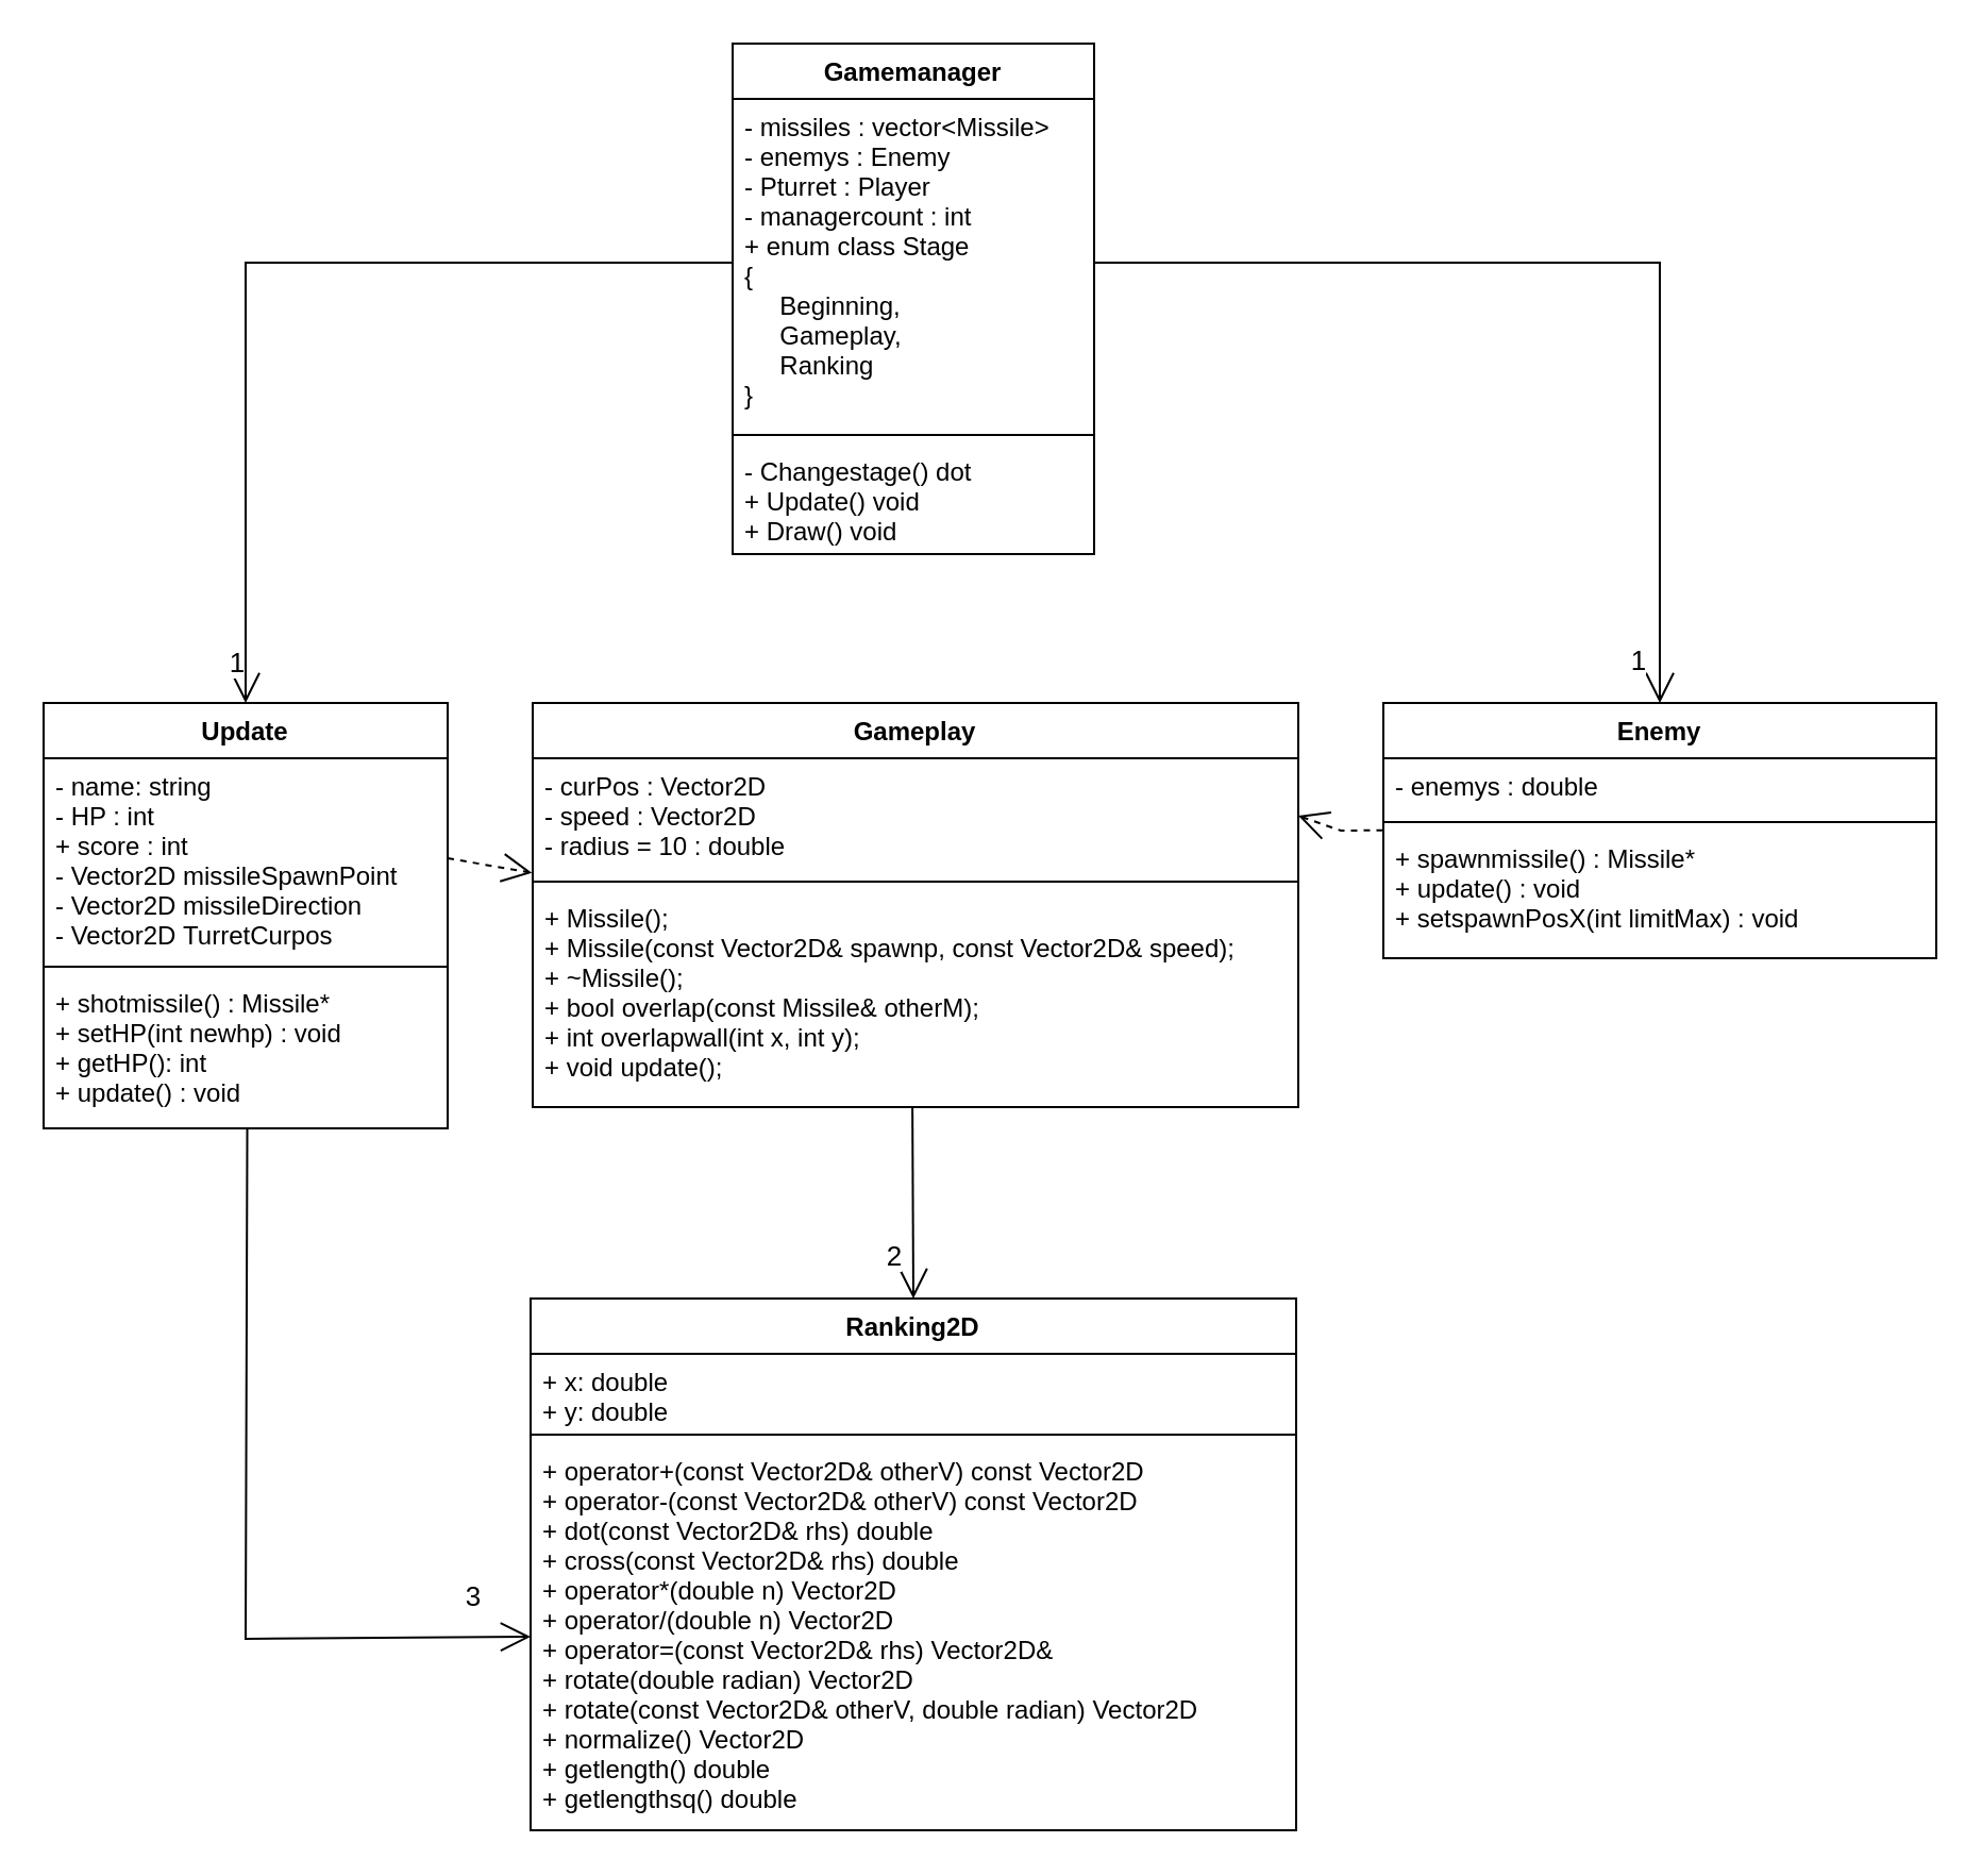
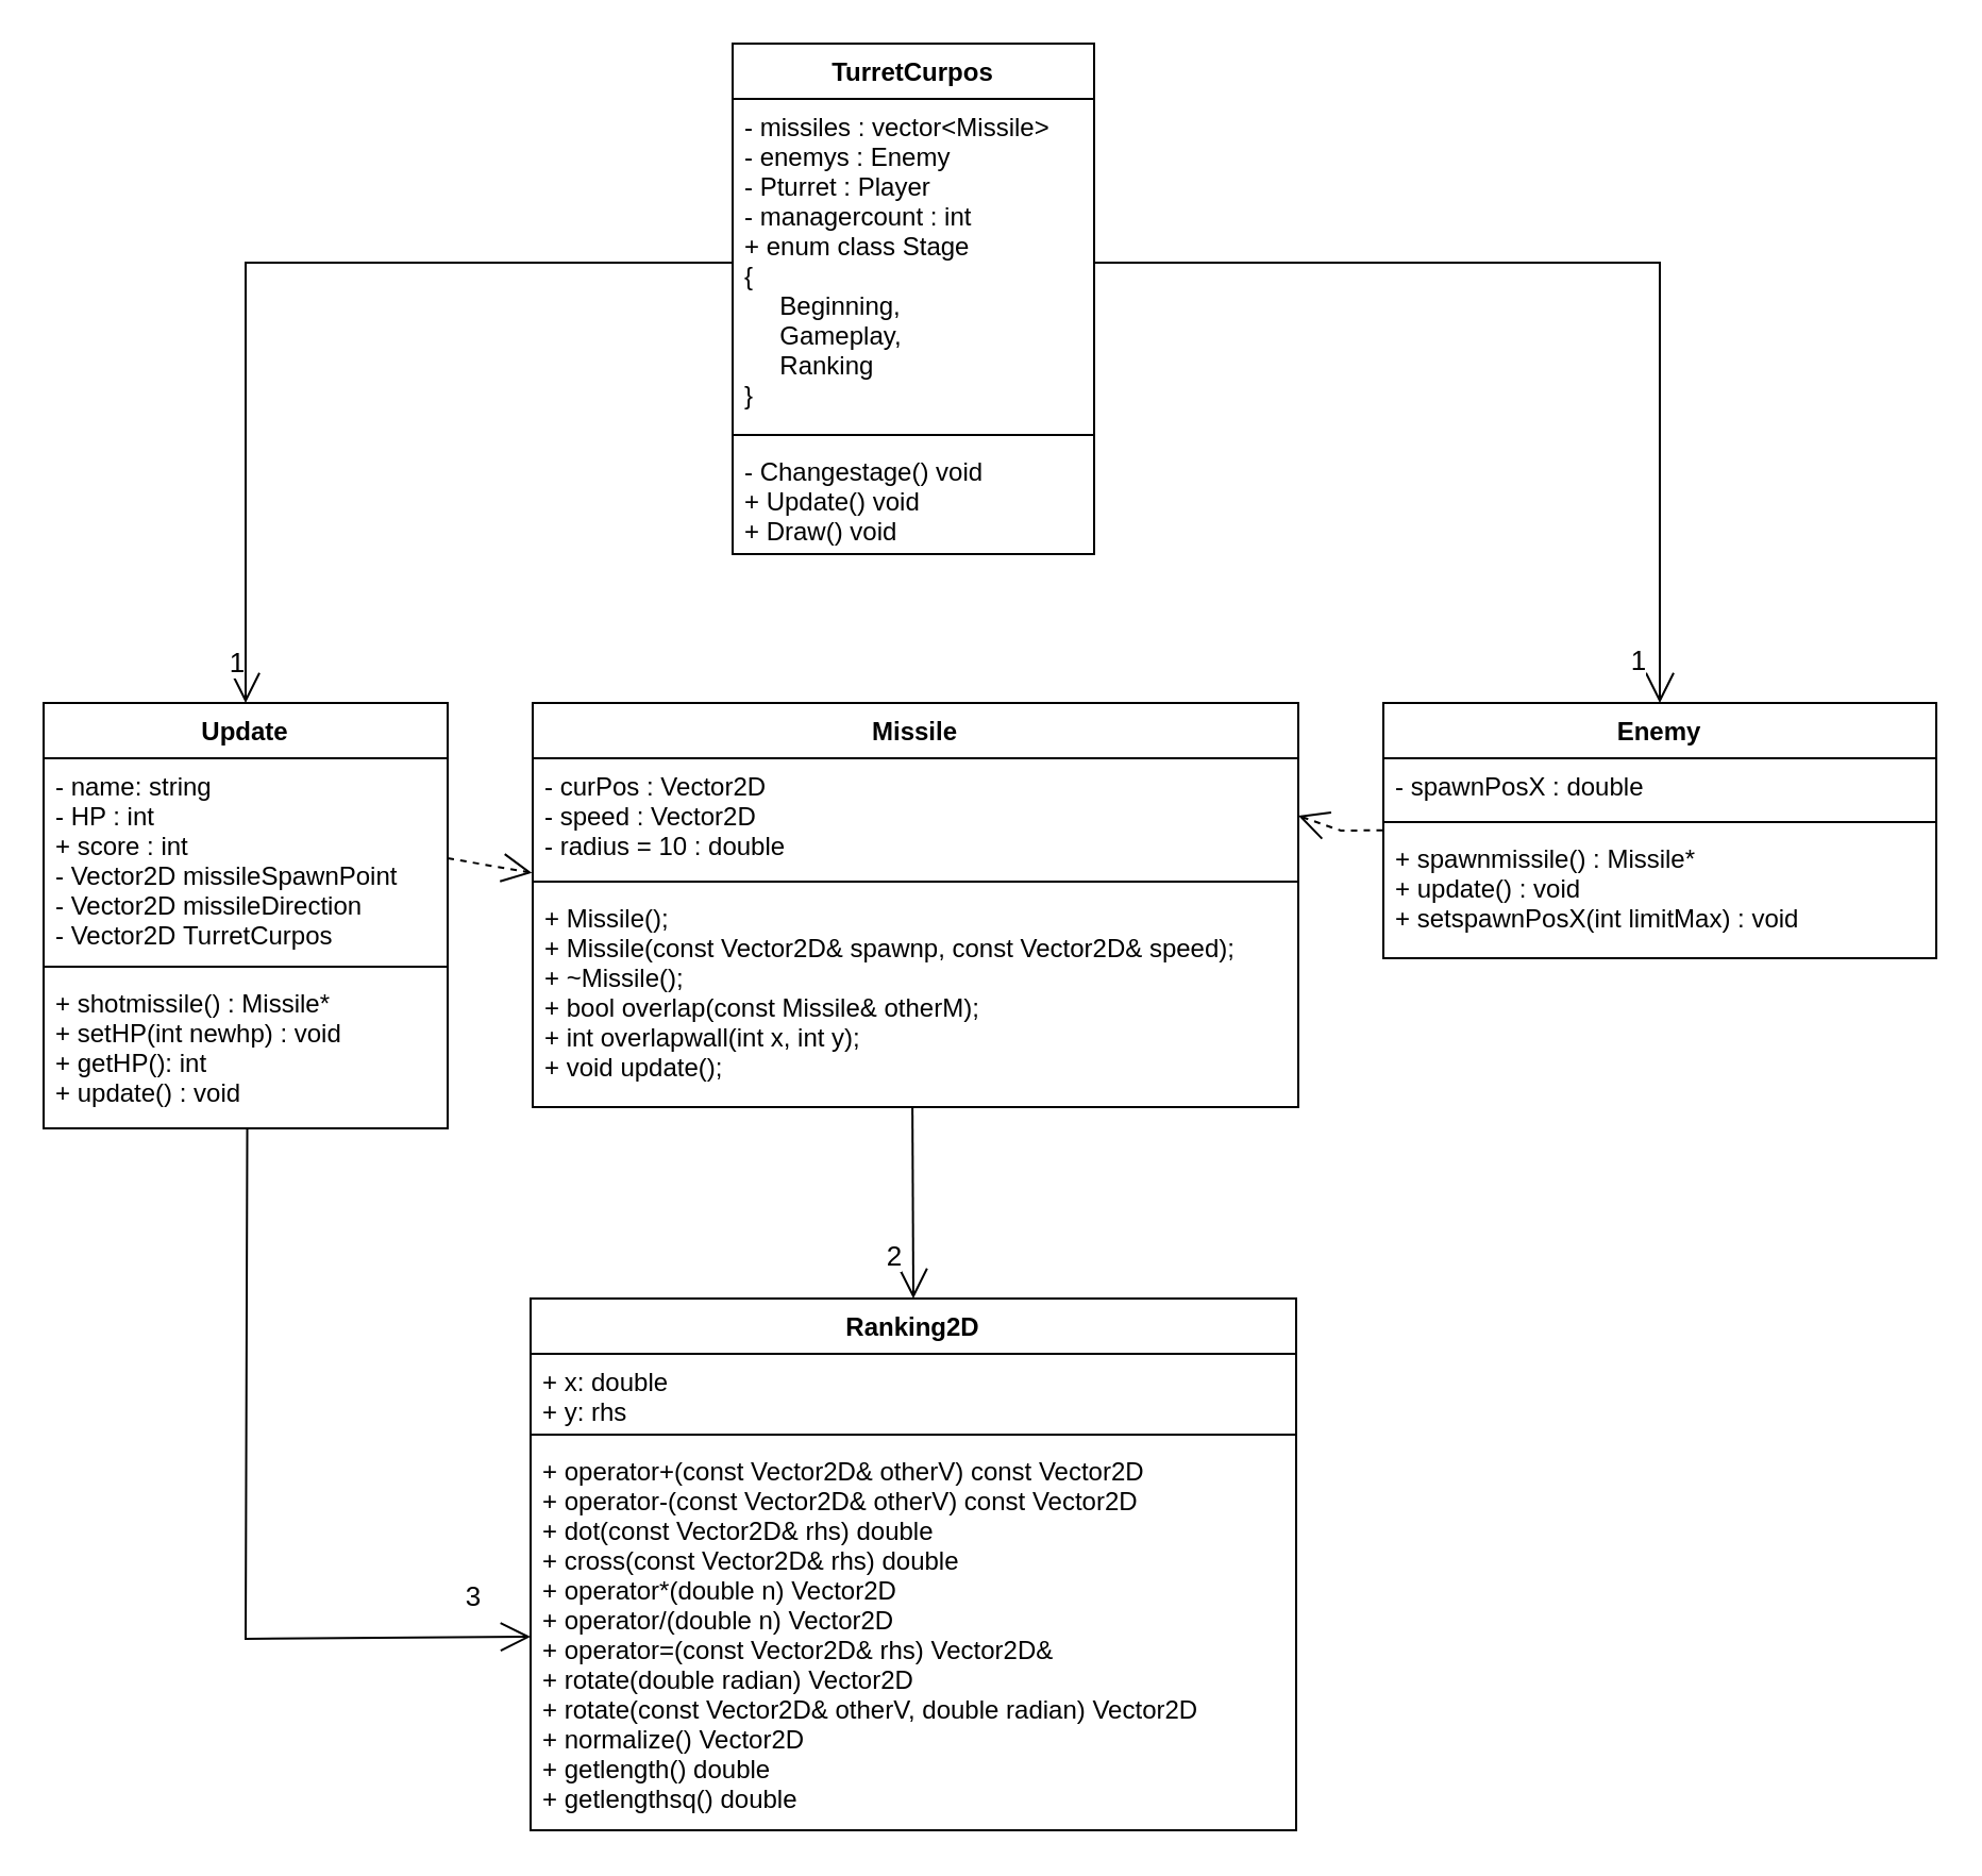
  <mxCell id="0" />
  <mxCell id="1" parent="0" />
- <mxCell id="2" value="Gamemanager" style="swimlane;fontStyle=1;align=center;verticalAlign=top;childLayout=stackLayout;horizontal=1;startSize=26;horizontalStack=0;resizeParent=1;resizeParentMax=0;resizeLast=0;collapsible=1;marginBottom=0;" vertex="1" parent="1"><mxGeometry x="344" y="20" width="170" height="240" as="geometry" /></mxCell>
+ <mxCell id="2" value="TurretCurpos" style="swimlane;fontStyle=1;align=center;verticalAlign=top;childLayout=stackLayout;horizontal=1;startSize=26;horizontalStack=0;resizeParent=1;resizeParentMax=0;resizeLast=0;collapsible=1;marginBottom=0;" vertex="1" parent="1"><mxGeometry x="344" y="20" width="170" height="240" as="geometry" /></mxCell>
  <mxCell id="3" value="- missiles : vector&lt;Missile&gt;&#10;- enemys : Enemy&#10;- Pturret : Player &#10;- managercount : int&#10;+ enum class Stage&#10;{    &#10;     Beginning,&#10;     Gameplay,&#10;     Ranking&#10;}" style="text;strokeColor=none;fillColor=none;align=left;verticalAlign=top;spacingLeft=4;spacingRight=4;overflow=hidden;rotatable=0;points=[[0,0.5],[1,0.5]];portConstraint=eastwest;fontStyle=0" vertex="1" parent="2"><mxGeometry y="26" width="170" height="154" as="geometry" /></mxCell>
  <mxCell id="4" value="" style="line;strokeWidth=1;fillColor=none;align=left;verticalAlign=middle;spacingTop=-1;spacingLeft=3;spacingRight=3;rotatable=0;labelPosition=right;points=[];portConstraint=eastwest;" vertex="1" parent="2"><mxGeometry y="180" width="170" height="8" as="geometry" /></mxCell>
- <mxCell id="5" value="- Changestage() dot&#10;+ Update() void&#10;+ Draw() void" style="text;strokeColor=none;fillColor=none;align=left;verticalAlign=top;spacingLeft=4;spacingRight=4;overflow=hidden;rotatable=0;points=[[0,0.5],[1,0.5]];portConstraint=eastwest;" vertex="1" parent="2"><mxGeometry y="188" width="170" height="52" as="geometry" /></mxCell>
+ <mxCell id="5" value="- Changestage() void&#10;+ Update() void&#10;+ Draw() void" style="text;strokeColor=none;fillColor=none;align=left;verticalAlign=top;spacingLeft=4;spacingRight=4;overflow=hidden;rotatable=0;points=[[0,0.5],[1,0.5]];portConstraint=eastwest;" vertex="1" parent="2"><mxGeometry y="188" width="170" height="52" as="geometry" /></mxCell>
  <mxCell id="6" value="Ranking2D" style="swimlane;fontStyle=1;align=center;verticalAlign=top;childLayout=stackLayout;horizontal=1;startSize=26;horizontalStack=0;resizeParent=1;resizeParentMax=0;resizeLast=0;collapsible=1;marginBottom=0;" vertex="1" parent="1"><mxGeometry x="249" y="610" width="360" height="250" as="geometry" /></mxCell>
- <mxCell id="7" value="+ x: double&#10;+ y: double&#10;" style="text;strokeColor=none;fillColor=none;align=left;verticalAlign=top;spacingLeft=4;spacingRight=4;overflow=hidden;rotatable=0;points=[[0,0.5],[1,0.5]];portConstraint=eastwest;" vertex="1" parent="6"><mxGeometry y="26" width="360" height="34" as="geometry" /></mxCell>
+ <mxCell id="7" value="+ x: double&#10;+ y: rhs&#10;" style="text;strokeColor=none;fillColor=none;align=left;verticalAlign=top;spacingLeft=4;spacingRight=4;overflow=hidden;rotatable=0;points=[[0,0.5],[1,0.5]];portConstraint=eastwest;" vertex="1" parent="6"><mxGeometry y="26" width="360" height="34" as="geometry" /></mxCell>
  <mxCell id="8" value="" style="line;strokeWidth=1;fillColor=none;align=left;verticalAlign=middle;spacingTop=-1;spacingLeft=3;spacingRight=3;rotatable=0;labelPosition=right;points=[];portConstraint=eastwest;" vertex="1" parent="6"><mxGeometry y="60" width="360" height="8" as="geometry" /></mxCell>
  <mxCell id="9" value="+ operator+(const Vector2D&amp; otherV) const Vector2D&#10;+ operator-(const Vector2D&amp; otherV) const Vector2D&#10;+ dot(const Vector2D&amp; rhs) double&#10;+ cross(const Vector2D&amp; rhs) double&#10;+ operator*(double n) Vector2D&#10;+ operator/(double n) Vector2D&#10;+ operator=(const Vector2D&amp; rhs) Vector2D&amp;&#10;+ rotate(double radian) Vector2D &#10;+ rotate(const Vector2D&amp; otherV, double radian) Vector2D &#10;+ normalize() Vector2D &#10;+ getlength() double &#10;+ getlengthsq() double" style="text;strokeColor=none;fillColor=none;align=left;verticalAlign=top;spacingLeft=4;spacingRight=4;overflow=hidden;rotatable=0;points=[[0,0.5],[1,0.5]];portConstraint=eastwest;" vertex="1" parent="6"><mxGeometry y="68" width="360" height="182" as="geometry" /></mxCell>
- <mxCell id="10" value="Gameplay" style="swimlane;fontStyle=1;align=center;verticalAlign=top;childLayout=stackLayout;horizontal=1;startSize=26;horizontalStack=0;resizeParent=1;resizeParentMax=0;resizeLast=0;collapsible=1;marginBottom=0;" vertex="1" parent="1"><mxGeometry x="250" y="330" width="360" height="190" as="geometry" /></mxCell>
+ <mxCell id="10" value="Missile" style="swimlane;fontStyle=1;align=center;verticalAlign=top;childLayout=stackLayout;horizontal=1;startSize=26;horizontalStack=0;resizeParent=1;resizeParentMax=0;resizeLast=0;collapsible=1;marginBottom=0;" vertex="1" parent="1"><mxGeometry x="250" y="330" width="360" height="190" as="geometry" /></mxCell>
  <mxCell id="11" value="- curPos : Vector2D&#10;- speed : Vector2D &#10;- radius = 10 : double " style="text;strokeColor=none;fillColor=none;align=left;verticalAlign=top;spacingLeft=4;spacingRight=4;overflow=hidden;rotatable=0;points=[[0,0.5],[1,0.5]];portConstraint=eastwest;" vertex="1" parent="10"><mxGeometry y="26" width="360" height="54" as="geometry" /></mxCell>
  <mxCell id="12" value="" style="line;strokeWidth=1;fillColor=none;align=left;verticalAlign=middle;spacingTop=-1;spacingLeft=3;spacingRight=3;rotatable=0;labelPosition=right;points=[];portConstraint=eastwest;" vertex="1" parent="10"><mxGeometry y="80" width="360" height="8" as="geometry" /></mxCell>
  <mxCell id="13" value="+ Missile();&#10;+ Missile(const Vector2D&amp; spawnp, const Vector2D&amp; speed);&#10;+ ~Missile();&#10;+ bool overlap(const Missile&amp; otherM);&#10;+ int overlapwall(int x, int y);&#10;+ void update();&#10;" style="text;strokeColor=none;fillColor=none;align=left;verticalAlign=top;spacingLeft=4;spacingRight=4;overflow=hidden;rotatable=0;points=[[0,0.5],[1,0.5]];portConstraint=eastwest;" vertex="1" parent="10"><mxGeometry y="88" width="360" height="102" as="geometry" /></mxCell>
  <mxCell id="14" value="Enemy" style="swimlane;fontStyle=1;align=center;verticalAlign=top;childLayout=stackLayout;horizontal=1;startSize=26;horizontalStack=0;resizeParent=1;resizeParentMax=0;resizeLast=0;collapsible=1;marginBottom=0;" vertex="1" parent="1"><mxGeometry x="650" y="330" width="260" height="120" as="geometry" /></mxCell>
- <mxCell id="15" value="- enemys : double " style="text;strokeColor=none;fillColor=none;align=left;verticalAlign=top;spacingLeft=4;spacingRight=4;overflow=hidden;rotatable=0;points=[[0,0.5],[1,0.5]];portConstraint=eastwest;" vertex="1" parent="14"><mxGeometry y="26" width="260" height="26" as="geometry" /></mxCell>
+ <mxCell id="15" value="- spawnPosX : double " style="text;strokeColor=none;fillColor=none;align=left;verticalAlign=top;spacingLeft=4;spacingRight=4;overflow=hidden;rotatable=0;points=[[0,0.5],[1,0.5]];portConstraint=eastwest;" vertex="1" parent="14"><mxGeometry y="26" width="260" height="26" as="geometry" /></mxCell>
  <mxCell id="16" value="" style="line;strokeWidth=1;fillColor=none;align=left;verticalAlign=middle;spacingTop=-1;spacingLeft=3;spacingRight=3;rotatable=0;labelPosition=right;points=[];portConstraint=eastwest;" vertex="1" parent="14"><mxGeometry y="52" width="260" height="8" as="geometry" /></mxCell>
  <mxCell id="17" value="+ spawnmissile() : Missile*&#10;+ update() : void&#10;+ setspawnPosX(int limitMax) : void" style="text;strokeColor=none;fillColor=none;align=left;verticalAlign=top;spacingLeft=4;spacingRight=4;overflow=hidden;rotatable=0;points=[[0,0.5],[1,0.5]];portConstraint=eastwest;" vertex="1" parent="14"><mxGeometry y="60" width="260" height="60" as="geometry" /></mxCell>
  <mxCell id="18" value="Update" style="swimlane;fontStyle=1;align=center;verticalAlign=top;childLayout=stackLayout;horizontal=1;startSize=26;horizontalStack=0;resizeParent=1;resizeParentMax=0;resizeLast=0;collapsible=1;marginBottom=0;" vertex="1" parent="1"><mxGeometry x="20" y="330" width="190" height="200" as="geometry" /></mxCell>
  <mxCell id="19" value="- name: string&#10;- HP : int&#10;+ score : int&#10;- Vector2D missileSpawnPoint&#10;- Vector2D missileDirection&#10;- Vector2D TurretCurpos" style="text;strokeColor=none;fillColor=none;align=left;verticalAlign=top;spacingLeft=4;spacingRight=4;overflow=hidden;rotatable=0;points=[[0,0.5],[1,0.5]];portConstraint=eastwest;" vertex="1" parent="18"><mxGeometry y="26" width="190" height="94" as="geometry" /></mxCell>
  <mxCell id="20" value="" style="line;strokeWidth=1;fillColor=none;align=left;verticalAlign=middle;spacingTop=-1;spacingLeft=3;spacingRight=3;rotatable=0;labelPosition=right;points=[];portConstraint=eastwest;" vertex="1" parent="18"><mxGeometry y="120" width="190" height="8" as="geometry" /></mxCell>
  <mxCell id="21" value="+ shotmissile() : Missile*&#10;+ setHP(int newhp) : void&#10;+ getHP(): int &#10;+ update() : void" style="text;strokeColor=none;fillColor=none;align=left;verticalAlign=top;spacingLeft=4;spacingRight=4;overflow=hidden;rotatable=0;points=[[0,0.5],[1,0.5]];portConstraint=eastwest;" vertex="1" parent="18"><mxGeometry y="128" width="190" height="72" as="geometry" /></mxCell>
  <mxCell id="22" value="" style="endArrow=open;endFill=1;endSize=12;html=1;rounded=0;exitX=0;exitY=0.5;exitDx=0;exitDy=0;entryX=0.5;entryY=0;entryDx=0;entryDy=0;" edge="1" parent="1" source="3" target="18"><mxGeometry width="160" relative="1" as="geometry"><mxPoint x="340" y="430" as="sourcePoint" /><mxPoint x="500" y="430" as="targetPoint" /><Array as="points"><mxPoint x="115" y="123" /></Array></mxGeometry></mxCell>
  <mxCell id="23" value="1" style="edgeLabel;html=1;align=center;verticalAlign=middle;resizable=0;points=[];fontSize=13;" vertex="1" connectable="0" parent="22"><mxGeometry x="0.705" y="2" relative="1" as="geometry"><mxPoint x="-7" y="44" as="offset" /></mxGeometry></mxCell>
  <mxCell id="24" value="1" style="endArrow=open;endFill=1;endSize=12;html=1;rounded=0;exitX=1;exitY=0.5;exitDx=0;exitDy=0;entryX=0.5;entryY=0;entryDx=0;entryDy=0;fontSize=13;" edge="1" parent="1" source="3" target="14"><mxGeometry x="0.915" y="-10" width="160" relative="1" as="geometry"><mxPoint x="560" y="150" as="sourcePoint" /><mxPoint x="720" y="150" as="targetPoint" /><Array as="points"><mxPoint x="780" y="123" /></Array><mxPoint as="offset" /></mxGeometry></mxCell>
  <mxCell id="25" value="2" style="endArrow=open;endFill=1;endSize=12;html=1;rounded=0;fontSize=13;exitX=0.496;exitY=0.998;exitDx=0;exitDy=0;exitPerimeter=0;entryX=0.5;entryY=0;entryDx=0;entryDy=0;" edge="1" parent="1" source="13" target="6"><mxGeometry x="0.553" y="-9" width="160" relative="1" as="geometry"><mxPoint x="350" y="560" as="sourcePoint" /><mxPoint x="510" y="560" as="targetPoint" /><mxPoint as="offset" /></mxGeometry></mxCell>
  <mxCell id="26" value="3" style="endArrow=open;endFill=1;endSize=12;html=1;rounded=0;fontSize=13;exitX=0.504;exitY=0.997;exitDx=0;exitDy=0;exitPerimeter=0;entryX=0;entryY=0.5;entryDx=0;entryDy=0;" edge="1" parent="1" source="21" target="9"><mxGeometry x="0.854" y="19" width="160" relative="1" as="geometry"><mxPoint x="350" y="560" as="sourcePoint" /><mxPoint x="510" y="560" as="targetPoint" /><Array as="points"><mxPoint x="115" y="770" /></Array><mxPoint as="offset" /></mxGeometry></mxCell>
  <mxCell id="27" value="" style="endArrow=open;endSize=12;dashed=1;html=1;rounded=0;fontSize=13;exitX=-0.001;exitY=-0.002;exitDx=0;exitDy=0;exitPerimeter=0;entryX=1;entryY=0.5;entryDx=0;entryDy=0;" edge="1" parent="1" source="17" target="11"><mxGeometry width="160" relative="1" as="geometry"><mxPoint x="640" y="580" as="sourcePoint" /><mxPoint x="800" y="580" as="targetPoint" /><Array as="points"><mxPoint x="630" y="390" /></Array></mxGeometry></mxCell>
  <mxCell id="28" value="" style="endArrow=open;endSize=12;dashed=1;html=1;rounded=0;fontSize=13;exitX=1;exitY=0.5;exitDx=0;exitDy=0;entryX=-0.001;entryY=0.998;entryDx=0;entryDy=0;entryPerimeter=0;" edge="1" parent="1" source="19" target="11"><mxGeometry width="160" relative="1" as="geometry"><mxPoint x="200" y="480" as="sourcePoint" /><mxPoint x="360" y="480" as="targetPoint" /></mxGeometry></mxCell>
